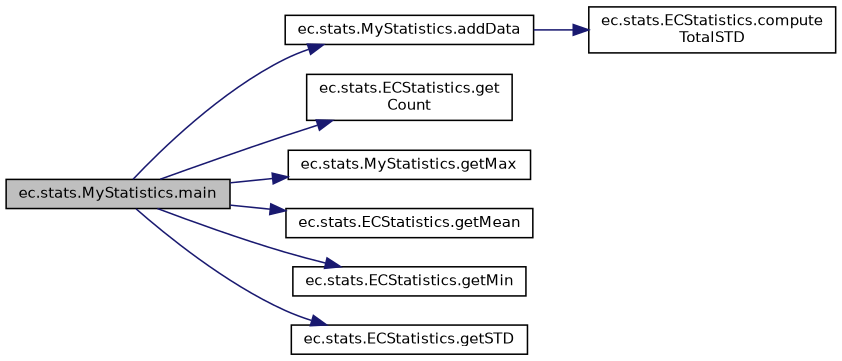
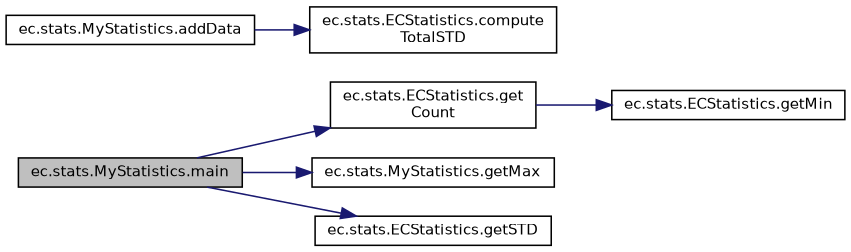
  digraph {
    rankdir=LR
    node [color=black fillcolor=white fontname=Helvetica fontsize=10 shape=record style=filled]
    edge [color=midnightblue fontname=Helvetica fontsize=10 labelfontname=Helvetica labelfontsize=10 style=solid]
    n1 [fillcolor=grey75 fontcolor=black height=0.2 label="ec.stats.MyStatistics.main" width=0.4]
    n2 [height=0.2 label="ec.stats.MyStatistics.addData" width=0.4]
    n3 [height=0.2 label="ec.stats.ECStatistics.get\lCount" width=0.4]
    n4 [height=0.2 label="ec.stats.MyStatistics.getMax" width=0.4]
-   n5 [height=0.2 label="ec.stats.ECStatistics.getMean" width=0.4]
    n6 [height=0.2 label="ec.stats.ECStatistics.getMin" width=0.4]
    n7 [height=0.2 label="ec.stats.ECStatistics.getSTD" width=0.4]
    n8 [height=0.2 label="ec.stats.ECStatistics.compute\lTotalSTD" width=0.4]
-   n1 -> n2
    n1 -> n3
    n1 -> n4
-   n1 -> n5
-   n1 -> n6
+   n3 -> n6
    n1 -> n7
    n2 -> n8
  }
